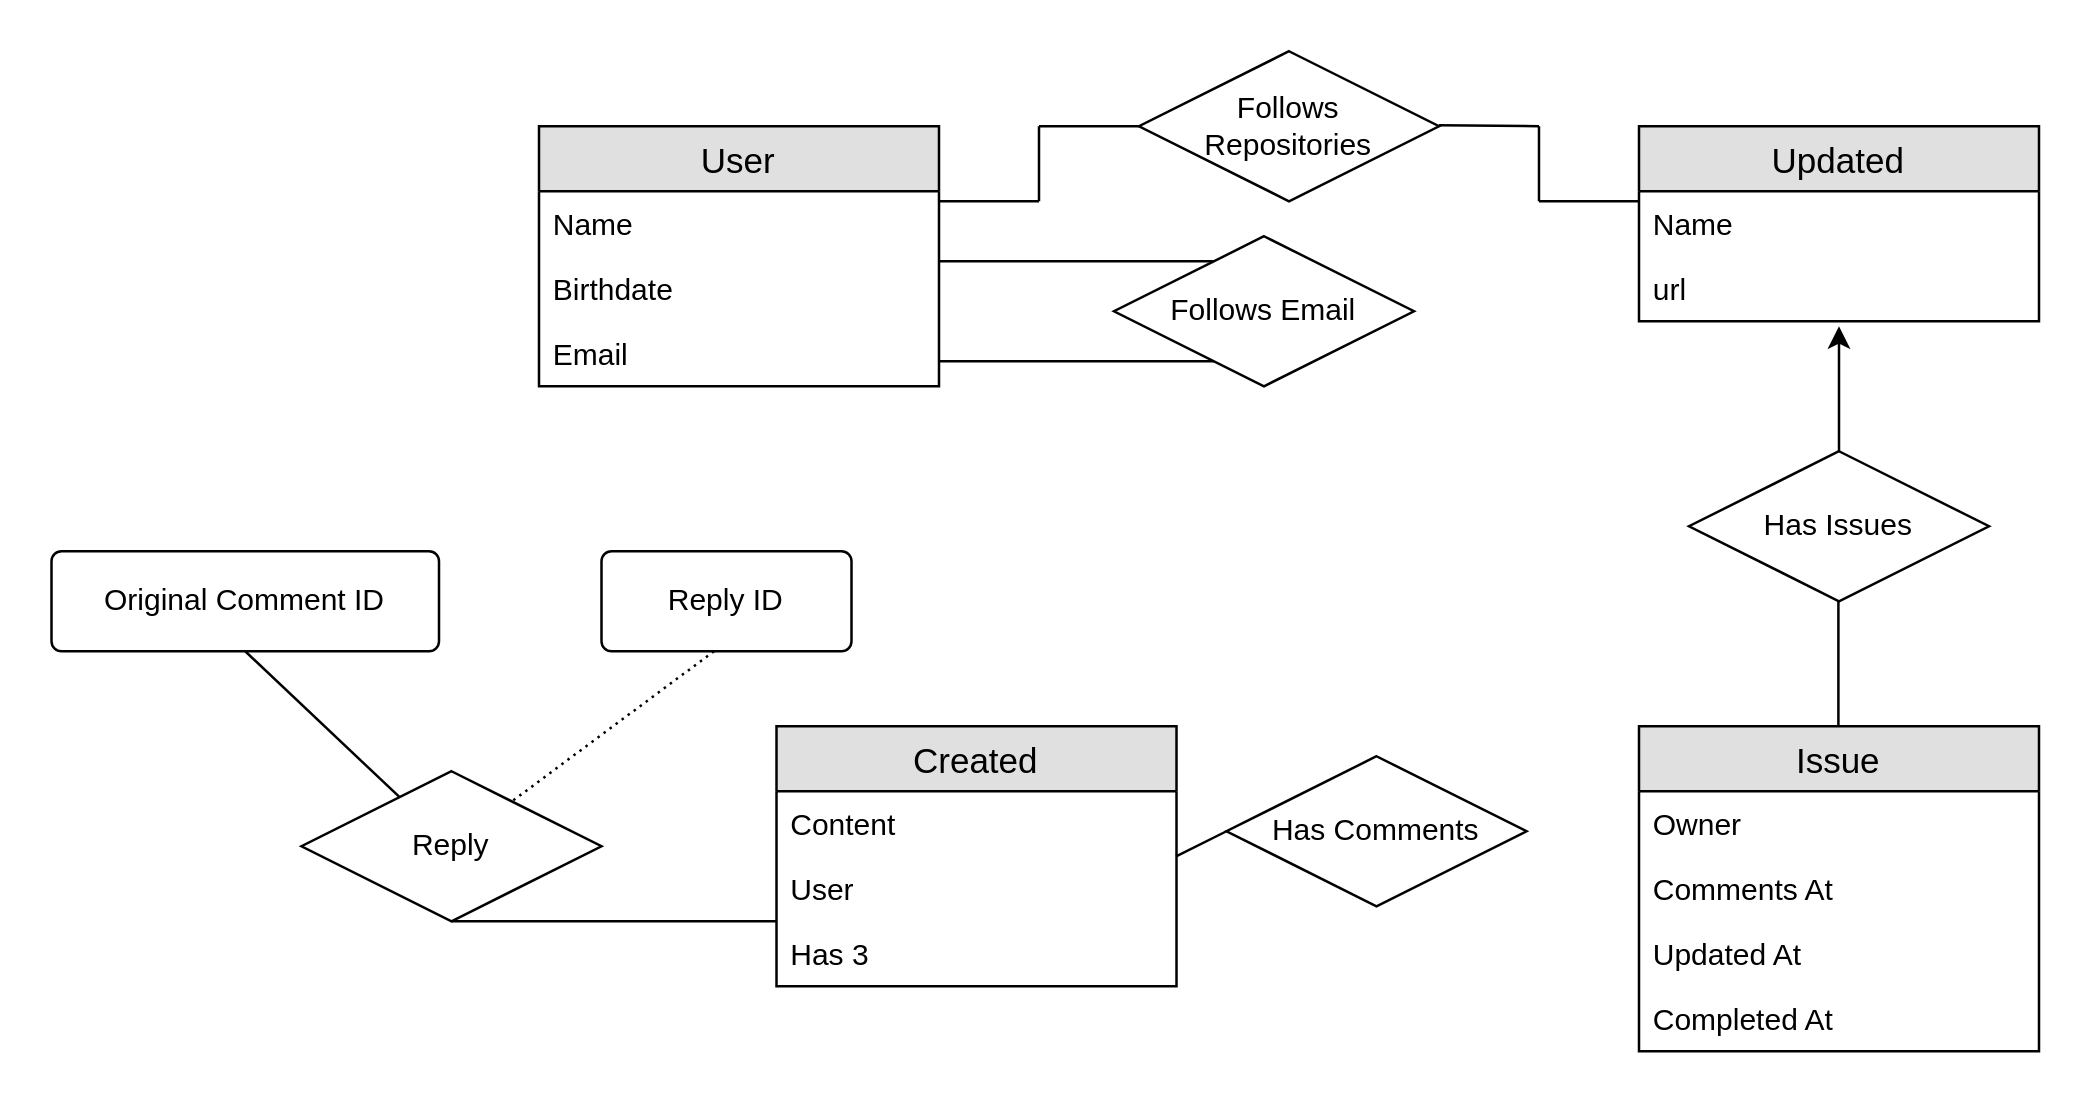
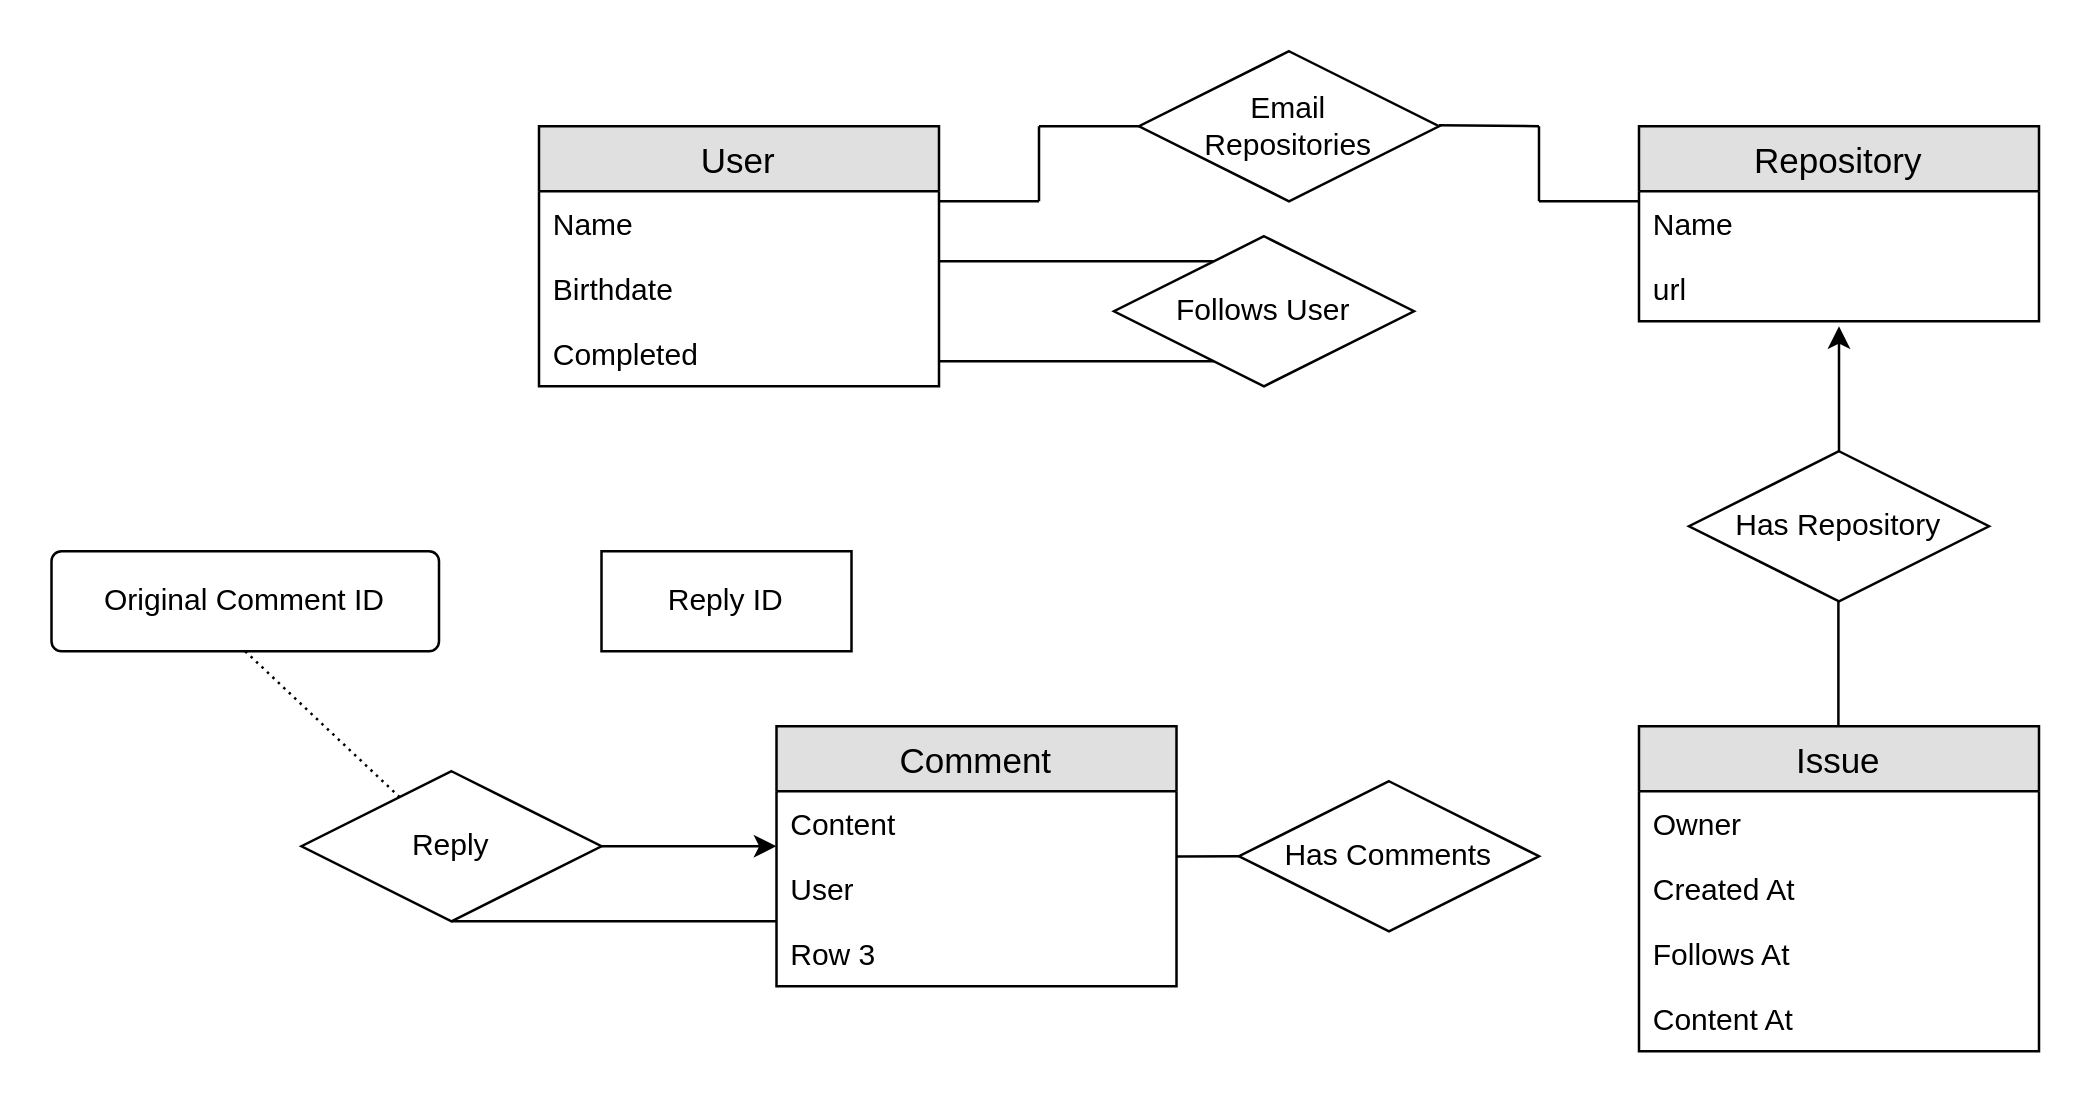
  <mxCell id="0" />
  <mxCell id="1" parent="0" />
  <mxCell id="2" value="User" style="swimlane;fontStyle=0;childLayout=stackLayout;horizontal=1;startSize=26;fillColor=#e0e0e0;horizontalStack=0;resizeParent=1;resizeParentMax=0;resizeLast=0;collapsible=1;marginBottom=0;swimlaneFillColor=#ffffff;align=center;fontSize=14;" vertex="1" parent="1"><mxGeometry x="215" y="50" width="160" height="104" as="geometry" /></mxCell>
  <mxCell id="3" value="Name" style="text;strokeColor=none;fillColor=none;spacingLeft=4;spacingRight=4;overflow=hidden;rotatable=0;points=[[0,0.5],[1,0.5]];portConstraint=eastwest;fontSize=12;" vertex="1" parent="2"><mxGeometry y="26" width="160" height="26" as="geometry" /></mxCell>
  <mxCell id="4" value="Birthdate" style="text;strokeColor=none;fillColor=none;spacingLeft=4;spacingRight=4;overflow=hidden;rotatable=0;points=[[0,0.5],[1,0.5]];portConstraint=eastwest;fontSize=12;" vertex="1" parent="2"><mxGeometry y="52" width="160" height="26" as="geometry" /></mxCell>
- <mxCell id="5" value="Email" style="text;strokeColor=none;fillColor=none;spacingLeft=4;spacingRight=4;overflow=hidden;rotatable=0;points=[[0,0.5],[1,0.5]];portConstraint=eastwest;fontSize=12;" vertex="1" parent="2"><mxGeometry y="78" width="160" height="26" as="geometry" /></mxCell>
- <mxCell id="6" value="Follows &lt;br&gt;Repositories" style="shape=rhombus;perimeter=rhombusPerimeter;whiteSpace=wrap;html=1;align=center;" vertex="1" parent="1"><mxGeometry x="455" y="20" width="120" height="60" as="geometry" /></mxCell>
- <mxCell id="7" value="Follows Email" style="shape=rhombus;perimeter=rhombusPerimeter;whiteSpace=wrap;html=1;align=center;" vertex="1" parent="1"><mxGeometry x="445" y="94" width="120" height="60" as="geometry" /></mxCell>
+ <mxCell id="5" value="Completed" style="text;strokeColor=none;fillColor=none;spacingLeft=4;spacingRight=4;overflow=hidden;rotatable=0;points=[[0,0.5],[1,0.5]];portConstraint=eastwest;fontSize=12;" vertex="1" parent="2"><mxGeometry y="78" width="160" height="26" as="geometry" /></mxCell>
+ <mxCell id="6" value="Email &lt;br&gt;Repositories" style="shape=rhombus;perimeter=rhombusPerimeter;whiteSpace=wrap;html=1;align=center;" vertex="1" parent="1"><mxGeometry x="455" y="20" width="120" height="60" as="geometry" /></mxCell>
+ <mxCell id="7" value="Follows User" style="shape=rhombus;perimeter=rhombusPerimeter;whiteSpace=wrap;html=1;align=center;" vertex="1" parent="1"><mxGeometry x="445" y="94" width="120" height="60" as="geometry" /></mxCell>
  <mxCell id="8" value="" style="line;strokeWidth=1;fillColor=none;align=left;verticalAlign=middle;spacingTop=-1;spacingLeft=3;spacingRight=3;rotatable=0;labelPosition=right;points=[];portConstraint=eastwest;fontSize=12;" vertex="1" parent="1"><mxGeometry x="375" y="100" width="110" height="8" as="geometry" /></mxCell>
  <mxCell id="9" value="" style="line;strokeWidth=1;fillColor=none;align=left;verticalAlign=middle;spacingTop=-1;spacingLeft=3;spacingRight=3;rotatable=0;labelPosition=right;points=[];portConstraint=eastwest;fontSize=12;" vertex="1" parent="1"><mxGeometry x="375" y="140" width="110" height="8" as="geometry" /></mxCell>
  <mxCell id="10" value="" style="endArrow=none;html=1;rounded=0;entryX=0;entryY=0.5;entryDx=0;entryDy=0;" edge="1" parent="1" target="6"><mxGeometry relative="1" as="geometry"><mxPoint x="415" y="50" as="sourcePoint" /><mxPoint x="445" y="50" as="targetPoint" /></mxGeometry></mxCell>
  <mxCell id="11" value="" style="endArrow=none;html=1;rounded=0;" edge="1" parent="1"><mxGeometry relative="1" as="geometry"><mxPoint x="415" y="50" as="sourcePoint" /><mxPoint x="415" y="80" as="targetPoint" /></mxGeometry></mxCell>
  <mxCell id="12" value="" style="endArrow=none;html=1;rounded=0;exitX=1;exitY=0.154;exitDx=0;exitDy=0;exitPerimeter=0;" edge="1" parent="1" source="3"><mxGeometry relative="1" as="geometry"><mxPoint x="385" y="80" as="sourcePoint" /><mxPoint x="415" y="80" as="targetPoint" /></mxGeometry></mxCell>
- <mxCell id="13" value="Updated" style="swimlane;fontStyle=0;childLayout=stackLayout;horizontal=1;startSize=26;fillColor=#e0e0e0;horizontalStack=0;resizeParent=1;resizeParentMax=0;resizeLast=0;collapsible=1;marginBottom=0;swimlaneFillColor=#ffffff;align=center;fontSize=14;" vertex="1" parent="1"><mxGeometry x="655" y="50" width="160" height="78" as="geometry" /></mxCell>
+ <mxCell id="13" value="Repository" style="swimlane;fontStyle=0;childLayout=stackLayout;horizontal=1;startSize=26;fillColor=#e0e0e0;horizontalStack=0;resizeParent=1;resizeParentMax=0;resizeLast=0;collapsible=1;marginBottom=0;swimlaneFillColor=#ffffff;align=center;fontSize=14;" vertex="1" parent="1"><mxGeometry x="655" y="50" width="160" height="78" as="geometry" /></mxCell>
  <mxCell id="14" value="Name" style="text;strokeColor=none;fillColor=none;spacingLeft=4;spacingRight=4;overflow=hidden;rotatable=0;points=[[0,0.5],[1,0.5]];portConstraint=eastwest;fontSize=12;" vertex="1" parent="13"><mxGeometry y="26" width="160" height="26" as="geometry" /></mxCell>
  <mxCell id="15" value="url" style="text;strokeColor=none;fillColor=none;spacingLeft=4;spacingRight=4;overflow=hidden;rotatable=0;points=[[0,0.5],[1,0.5]];portConstraint=eastwest;fontSize=12;" vertex="1" parent="13"><mxGeometry y="52" width="160" height="26" as="geometry" /></mxCell>
  <mxCell id="16" value="" style="endArrow=none;html=1;rounded=0;" edge="1" parent="1"><mxGeometry relative="1" as="geometry"><mxPoint x="575" y="49.59" as="sourcePoint" /><mxPoint x="615" y="50" as="targetPoint" /></mxGeometry></mxCell>
  <mxCell id="17" value="" style="endArrow=none;html=1;rounded=0;" edge="1" parent="1"><mxGeometry relative="1" as="geometry"><mxPoint x="615" y="50" as="sourcePoint" /><mxPoint x="615" y="80" as="targetPoint" /></mxGeometry></mxCell>
  <mxCell id="18" value="" style="endArrow=none;html=1;rounded=0;" edge="1" parent="1"><mxGeometry relative="1" as="geometry"><mxPoint x="615" y="80" as="sourcePoint" /><mxPoint x="655" y="80" as="targetPoint" /></mxGeometry></mxCell>
  <mxCell id="19" value="Issue" style="swimlane;fontStyle=0;childLayout=stackLayout;horizontal=1;startSize=26;fillColor=#e0e0e0;horizontalStack=0;resizeParent=1;resizeParentMax=0;resizeLast=0;collapsible=1;marginBottom=0;swimlaneFillColor=#ffffff;align=center;fontSize=14;" vertex="1" parent="1"><mxGeometry x="655" y="290" width="160" height="130" as="geometry" /></mxCell>
  <mxCell id="20" value="Owner" style="text;strokeColor=none;fillColor=none;spacingLeft=4;spacingRight=4;overflow=hidden;rotatable=0;points=[[0,0.5],[1,0.5]];portConstraint=eastwest;fontSize=12;" vertex="1" parent="19"><mxGeometry y="26" width="160" height="26" as="geometry" /></mxCell>
- <mxCell id="21" value="Comments At" style="text;strokeColor=none;fillColor=none;spacingLeft=4;spacingRight=4;overflow=hidden;rotatable=0;points=[[0,0.5],[1,0.5]];portConstraint=eastwest;fontSize=12;" vertex="1" parent="19"><mxGeometry y="52" width="160" height="26" as="geometry" /></mxCell>
- <mxCell id="22" value="Updated At" style="text;strokeColor=none;fillColor=none;spacingLeft=4;spacingRight=4;overflow=hidden;rotatable=0;points=[[0,0.5],[1,0.5]];portConstraint=eastwest;fontSize=12;" vertex="1" parent="19"><mxGeometry y="78" width="160" height="26" as="geometry" /></mxCell>
- <mxCell id="23" value="Completed At" style="text;strokeColor=none;fillColor=none;spacingLeft=4;spacingRight=4;overflow=hidden;rotatable=0;points=[[0,0.5],[1,0.5]];portConstraint=eastwest;fontSize=12;" vertex="1" parent="19"><mxGeometry y="104" width="160" height="26" as="geometry" /></mxCell>
+ <mxCell id="21" value="Created At" style="text;strokeColor=none;fillColor=none;spacingLeft=4;spacingRight=4;overflow=hidden;rotatable=0;points=[[0,0.5],[1,0.5]];portConstraint=eastwest;fontSize=12;" vertex="1" parent="19"><mxGeometry y="52" width="160" height="26" as="geometry" /></mxCell>
+ <mxCell id="22" value="Follows At" style="text;strokeColor=none;fillColor=none;spacingLeft=4;spacingRight=4;overflow=hidden;rotatable=0;points=[[0,0.5],[1,0.5]];portConstraint=eastwest;fontSize=12;" vertex="1" parent="19"><mxGeometry y="78" width="160" height="26" as="geometry" /></mxCell>
+ <mxCell id="23" value="Content At" style="text;strokeColor=none;fillColor=none;spacingLeft=4;spacingRight=4;overflow=hidden;rotatable=0;points=[[0,0.5],[1,0.5]];portConstraint=eastwest;fontSize=12;" vertex="1" parent="19"><mxGeometry y="104" width="160" height="26" as="geometry" /></mxCell>
  <mxCell id="24" style="edgeStyle=orthogonalEdgeStyle;rounded=0;orthogonalLoop=1;jettySize=auto;html=1;" edge="1" parent="1" source="25"><mxGeometry relative="1" as="geometry"><mxPoint x="735" y="130" as="targetPoint" /></mxGeometry></mxCell>
- <mxCell id="25" value="Has Issues" style="shape=rhombus;perimeter=rhombusPerimeter;whiteSpace=wrap;html=1;align=center;" vertex="1" parent="1"><mxGeometry x="675" y="180" width="120" height="60" as="geometry" /></mxCell>
+ <mxCell id="25" value="Has Repository" style="shape=rhombus;perimeter=rhombusPerimeter;whiteSpace=wrap;html=1;align=center;" vertex="1" parent="1"><mxGeometry x="675" y="180" width="120" height="60" as="geometry" /></mxCell>
  <mxCell id="26" value="" style="endArrow=none;html=1;rounded=0;" edge="1" parent="1"><mxGeometry relative="1" as="geometry"><mxPoint x="734.76" y="240" as="sourcePoint" /><mxPoint x="734.76" y="290" as="targetPoint" /></mxGeometry></mxCell>
+ <mxCell id="27" style="edgeStyle=orthogonalEdgeStyle;rounded=0;orthogonalLoop=1;jettySize=auto;html=1;entryX=0;entryY=0.846;entryDx=0;entryDy=0;entryPerimeter=0;" edge="1" parent="1" source="28" target="31"><mxGeometry relative="1" as="geometry" /></mxCell>
  <mxCell id="28" value="Reply" style="shape=rhombus;perimeter=rhombusPerimeter;whiteSpace=wrap;html=1;align=center;" vertex="1" parent="1"><mxGeometry x="120" y="308" width="120" height="60" as="geometry" /></mxCell>
  <mxCell id="29" value="" style="endArrow=none;html=1;rounded=0;entryX=0;entryY=0;entryDx=0;entryDy=0;entryPerimeter=0;" edge="1" parent="1" target="33"><mxGeometry relative="1" as="geometry"><mxPoint x="180" y="368" as="sourcePoint" /><mxPoint x="240" y="368" as="targetPoint" /></mxGeometry></mxCell>
- <mxCell id="30" value="Created" style="swimlane;fontStyle=0;childLayout=stackLayout;horizontal=1;startSize=26;fillColor=#e0e0e0;horizontalStack=0;resizeParent=1;resizeParentMax=0;resizeLast=0;collapsible=1;marginBottom=0;swimlaneFillColor=#ffffff;align=center;fontSize=14;" vertex="1" parent="1"><mxGeometry x="310" y="290" width="160" height="104" as="geometry" /></mxCell>
+ <mxCell id="30" value="Comment" style="swimlane;fontStyle=0;childLayout=stackLayout;horizontal=1;startSize=26;fillColor=#e0e0e0;horizontalStack=0;resizeParent=1;resizeParentMax=0;resizeLast=0;collapsible=1;marginBottom=0;swimlaneFillColor=#ffffff;align=center;fontSize=14;" vertex="1" parent="1"><mxGeometry x="310" y="290" width="160" height="104" as="geometry" /></mxCell>
  <mxCell id="31" value="Content" style="text;strokeColor=none;fillColor=none;spacingLeft=4;spacingRight=4;overflow=hidden;rotatable=0;points=[[0,0.5],[1,0.5]];portConstraint=eastwest;fontSize=12;" vertex="1" parent="30"><mxGeometry y="26" width="160" height="26" as="geometry" /></mxCell>
  <mxCell id="32" value="User" style="text;strokeColor=none;fillColor=none;spacingLeft=4;spacingRight=4;overflow=hidden;rotatable=0;points=[[0,0.5],[1,0.5]];portConstraint=eastwest;fontSize=12;" vertex="1" parent="30"><mxGeometry y="52" width="160" height="26" as="geometry" /></mxCell>
- <mxCell id="33" value="Has 3" style="text;strokeColor=none;fillColor=none;spacingLeft=4;spacingRight=4;overflow=hidden;rotatable=0;points=[[0,0.5],[1,0.5]];portConstraint=eastwest;fontSize=12;" vertex="1" parent="30"><mxGeometry y="78" width="160" height="26" as="geometry" /></mxCell>
- <mxCell id="34" value="Has Comments" style="shape=rhombus;perimeter=rhombusPerimeter;whiteSpace=wrap;html=1;align=center;" vertex="1" parent="1"><mxGeometry x="490" y="302" width="120" height="60" as="geometry" /></mxCell>
+ <mxCell id="33" value="Row 3" style="text;strokeColor=none;fillColor=none;spacingLeft=4;spacingRight=4;overflow=hidden;rotatable=0;points=[[0,0.5],[1,0.5]];portConstraint=eastwest;fontSize=12;" vertex="1" parent="30"><mxGeometry y="78" width="160" height="26" as="geometry" /></mxCell>
+ <mxCell id="34" value="Has Comments" style="shape=rhombus;perimeter=rhombusPerimeter;whiteSpace=wrap;html=1;align=center;" vertex="1" parent="1"><mxGeometry x="495" y="312" width="120" height="60" as="geometry" /></mxCell>
  <mxCell id="35" value="" style="endArrow=none;html=1;rounded=0;entryX=0;entryY=0.5;entryDx=0;entryDy=0;exitX=0.999;exitY=0.003;exitDx=0;exitDy=0;exitPerimeter=0;" edge="1" parent="1" source="32" target="34"><mxGeometry relative="1" as="geometry"><mxPoint x="425" y="341.76" as="sourcePoint" /><mxPoint x="585" y="341.76" as="targetPoint" /></mxGeometry></mxCell>
  <mxCell id="36" value="Original Comment ID" style="rounded=1;arcSize=10;whiteSpace=wrap;html=1;align=center;" vertex="1" parent="1"><mxGeometry x="20" y="220" width="155" height="40" as="geometry" /></mxCell>
- <mxCell id="37" value="" style="endArrow=none;html=1;rounded=0;dashed=0;dashPattern=1 2;exitX=0.5;exitY=1;exitDx=0;exitDy=0;" edge="1" parent="1" source="36" target="28"><mxGeometry relative="1" as="geometry"><mxPoint x="125" y="280" as="sourcePoint" /><mxPoint x="285" y="280" as="targetPoint" /></mxGeometry></mxCell>
+ <mxCell id="37" value="" style="endArrow=none;html=1;rounded=0;dashed=1;dashPattern=1 2;exitX=0.5;exitY=1;exitDx=0;exitDy=0;" edge="1" parent="1" source="36" target="28"><mxGeometry relative="1" as="geometry"><mxPoint x="125" y="280" as="sourcePoint" /><mxPoint x="285" y="280" as="targetPoint" /></mxGeometry></mxCell>
  <mxCell id="38" value="" style="resizable=0;html=1;align=right;verticalAlign=bottom;" connectable="0" vertex="1" parent="37"><mxGeometry x="1" relative="1" as="geometry" /></mxCell>
- <mxCell id="39" value="Reply ID" style="rounded=1;arcSize=10;whiteSpace=wrap;html=1;align=center;" vertex="1" parent="1"><mxGeometry x="240" y="220" width="100" height="40" as="geometry" /></mxCell>
- <mxCell id="40" value="" style="endArrow=none;html=1;rounded=0;dashed=1;dashPattern=1 2;exitX=0.45;exitY=1;exitDx=0;exitDy=0;exitPerimeter=0;" edge="1" parent="1" source="39" target="28"><mxGeometry relative="1" as="geometry"><mxPoint x="137.41" y="270" as="sourcePoint" /><mxPoint x="222.598" y="330.406" as="targetPoint" /></mxGeometry></mxCell>
- <mxCell id="41" value="" style="resizable=0;html=1;align=right;verticalAlign=bottom;" connectable="0" vertex="1" parent="40"><mxGeometry x="1" relative="1" as="geometry" /></mxCell>
+ <mxCell id="39" value="Reply ID" style="arcSize=10;whiteSpace=wrap;html=1;align=center;rounded=0;" vertex="1" parent="1"><mxGeometry x="240" y="220" width="100" height="40" as="geometry" /></mxCell>
